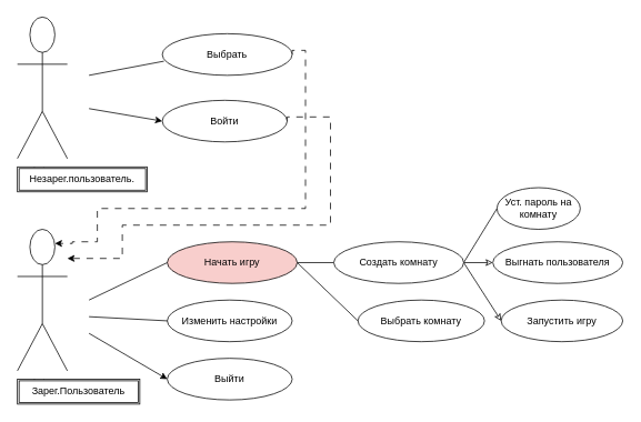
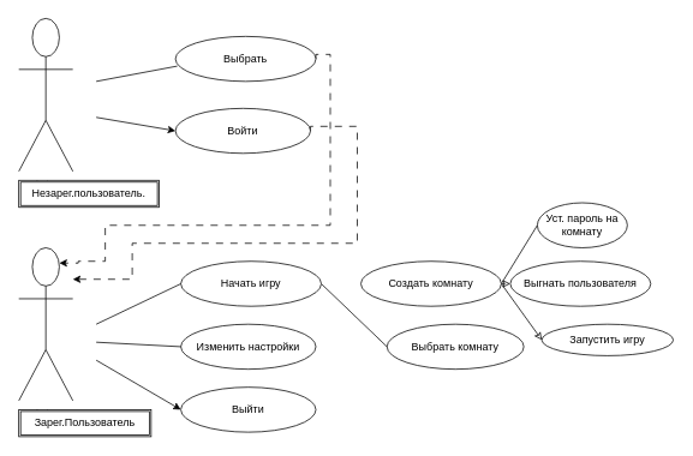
  <mxCell id="0" />
  <mxCell id="1" parent="0" />
  <mxCell id="2" value="Actor" style="shape=umlActor;verticalLabelPosition=bottom;verticalAlign=top;html=1;outlineConnect=0;" parent="1" vertex="1"><mxGeometry x="20" y="20" width="60" height="170" as="geometry" /></mxCell>
  <mxCell id="3" style="rounded=0;orthogonalLoop=1;jettySize=auto;html=1;exitX=1;exitY=0.5;exitDx=0;exitDy=0;edgeStyle=orthogonalEdgeStyle;dashed=1;dashPattern=8 8;entryX=0.75;entryY=0.1;entryDx=0;entryDy=0;entryPerimeter=0;" edge="1" parent="1" source="4" target="14"><mxGeometry relative="1" as="geometry"><mxPoint x="86" y="330" as="targetPoint" /><Array as="points"><mxPoint x="350" y="60" /><mxPoint x="366" y="60" /><mxPoint x="366" y="250" /><mxPoint x="116" y="250" /><mxPoint x="116" y="290" /><mxPoint x="86" y="290" /><mxPoint x="86" y="292" /></Array></mxGeometry></mxCell>
  <mxCell id="4" value="Выбрать" style="ellipse;whiteSpace=wrap;html=1;" parent="1" vertex="1"><mxGeometry x="194" y="40" width="156" height="50" as="geometry" /></mxCell>
  <mxCell id="5" style="edgeStyle=orthogonalEdgeStyle;rounded=0;orthogonalLoop=1;jettySize=auto;html=1;exitX=1;exitY=0.5;exitDx=0;exitDy=0;dashed=1;dashPattern=8 8;" edge="1" parent="1" source="6" target="14"><mxGeometry relative="1" as="geometry"><mxPoint x="86" y="360" as="targetPoint" /><Array as="points"><mxPoint x="344" y="140" /><mxPoint x="396" y="140" /><mxPoint x="396" y="270" /><mxPoint x="146" y="270" /><mxPoint x="146" y="310" /></Array></mxGeometry></mxCell>
  <mxCell id="6" value="Войти" style="ellipse;whiteSpace=wrap;html=1;" parent="1" vertex="1"><mxGeometry x="194" y="120" width="150" height="50" as="geometry" /></mxCell>
  <mxCell id="7" value="" style="endArrow=none;html=1;rounded=0;entryX=0.013;entryY=0.66;entryDx=0;entryDy=0;entryPerimeter=0;" parent="1" target="4" edge="1"><mxGeometry width="50" height="50" relative="1" as="geometry"><mxPoint x="106" y="90" as="sourcePoint" /><mxPoint x="330" y="180" as="targetPoint" /></mxGeometry></mxCell>
  <mxCell id="8" value="Незарег.пользователь." style="shape=ext;double=1;rounded=0;whiteSpace=wrap;html=1;" parent="1" vertex="1"><mxGeometry x="20" y="200" width="156" height="30" as="geometry" /></mxCell>
- <mxCell id="9" style="edgeStyle=orthogonalEdgeStyle;rounded=0;orthogonalLoop=1;jettySize=auto;html=1;entryX=0;entryY=0.5;entryDx=0;entryDy=0;endArrow=none;endFill=0;" edge="1" parent="1" source="11" target="19"><mxGeometry relative="1" as="geometry" /></mxCell>
  <mxCell id="10" style="rounded=0;orthogonalLoop=1;jettySize=auto;html=1;entryX=0;entryY=0.5;entryDx=0;entryDy=0;endArrow=none;endFill=0;exitX=1;exitY=0.5;exitDx=0;exitDy=0;" edge="1" parent="1" source="11" target="20"><mxGeometry relative="1" as="geometry" /></mxCell>
- <mxCell id="11" value="Начать игру" style="ellipse;whiteSpace=wrap;html=1;fillColor=#f8cecc;" parent="1" vertex="1"><mxGeometry x="200" y="290" width="156" height="50" as="geometry" /></mxCell>
+ <mxCell id="11" value="Начать игру" style="ellipse;whiteSpace=wrap;html=1;" parent="1" vertex="1"><mxGeometry x="200" y="290" width="156" height="50" as="geometry" /></mxCell>
  <mxCell id="12" value="Изменить настройки" style="ellipse;whiteSpace=wrap;html=1;" parent="1" vertex="1"><mxGeometry x="200" y="360" width="150" height="50" as="geometry" /></mxCell>
  <mxCell id="13" value="Выйти" style="ellipse;whiteSpace=wrap;html=1;" parent="1" vertex="1"><mxGeometry x="200" y="430" width="150" height="50" as="geometry" /></mxCell>
  <mxCell id="14" value="Actor" style="shape=umlActor;verticalLabelPosition=bottom;verticalAlign=top;html=1;outlineConnect=0;" parent="1" vertex="1"><mxGeometry x="20" y="275" width="60" height="170" as="geometry" /></mxCell>
  <mxCell id="15" value="Зарег.Пользователь" style="shape=ext;double=1;rounded=0;whiteSpace=wrap;html=1;" parent="1" vertex="1"><mxGeometry x="20" y="455" width="147" height="30" as="geometry" /></mxCell>
  <mxCell id="16" style="edgeStyle=orthogonalEdgeStyle;rounded=0;orthogonalLoop=1;jettySize=auto;html=1;exitX=1;exitY=0.5;exitDx=0;exitDy=0;entryX=0;entryY=0.5;entryDx=0;entryDy=0;endArrow=classic;endFill=0;" edge="1" parent="1" source="19" target="21"><mxGeometry relative="1" as="geometry" /></mxCell>
  <mxCell id="17" style="rounded=0;orthogonalLoop=1;jettySize=auto;html=1;exitX=1;exitY=0.5;exitDx=0;exitDy=0;entryX=0;entryY=0.5;entryDx=0;entryDy=0;endArrow=none;endFill=0;" edge="1" parent="1" source="19" target="22"><mxGeometry relative="1" as="geometry" /></mxCell>
  <mxCell id="18" style="rounded=0;orthogonalLoop=1;jettySize=auto;html=1;entryX=0;entryY=0.5;entryDx=0;entryDy=0;endArrow=classic;endFill=0;exitX=1;exitY=0.5;exitDx=0;exitDy=0;" edge="1" parent="1" source="19" target="23"><mxGeometry relative="1" as="geometry" /></mxCell>
  <mxCell id="19" value="Создать комнату" style="ellipse;whiteSpace=wrap;html=1;" parent="1" vertex="1"><mxGeometry x="400" y="290" width="156" height="50" as="geometry" /></mxCell>
  <mxCell id="20" value="Выбрать комнату" style="ellipse;whiteSpace=wrap;html=1;" parent="1" vertex="1"><mxGeometry x="429" y="360" width="152" height="50" as="geometry" /></mxCell>
- <mxCell id="21" value="Выгнать пользователя" style="ellipse;whiteSpace=wrap;html=1;" parent="1" vertex="1"><mxGeometry x="591" y="290" width="156" height="50" as="geometry" /></mxCell>
+ <mxCell id="21" value="Выгнать пользователя" style="ellipse;whiteSpace=wrap;html=1;" parent="1" vertex="1"><mxGeometry x="566" y="290" width="156" height="50" as="geometry" /></mxCell>
  <mxCell id="22" value="Уст. пароль на комнату" style="ellipse;whiteSpace=wrap;html=1;" parent="1" vertex="1"><mxGeometry x="596" y="225" width="100" height="50" as="geometry" /></mxCell>
- <mxCell id="23" value="Запустить игру" style="ellipse;whiteSpace=wrap;html=1;" parent="1" vertex="1"><mxGeometry x="601" y="360" width="146" height="50" as="geometry" /></mxCell>
+ <mxCell id="23" value="Запустить игру" style="ellipse;whiteSpace=wrap;html=1;" parent="1" vertex="1"><mxGeometry x="601" y="360" width="146" height="35" as="geometry" /></mxCell>
  <mxCell id="24" value="" style="endArrow=none;html=1;rounded=0;entryX=0;entryY=0.5;entryDx=0;entryDy=0;" edge="1" parent="1" target="11"><mxGeometry width="50" height="50" relative="1" as="geometry"><mxPoint x="106" y="360" as="sourcePoint" /><mxPoint x="203" y="313" as="targetPoint" /></mxGeometry></mxCell>
  <mxCell id="25" value="" style="endArrow=none;html=1;rounded=0;entryX=0;entryY=0.5;entryDx=0;entryDy=0;" edge="1" parent="1" target="12"><mxGeometry width="50" height="50" relative="1" as="geometry"><mxPoint x="106" y="380" as="sourcePoint" /><mxPoint x="213" y="323" as="targetPoint" /></mxGeometry></mxCell>
  <mxCell id="26" value="" style="endArrow=classic;html=1;rounded=0;entryX=0;entryY=0.5;entryDx=0;entryDy=0;endFill=1;" edge="1" parent="1" target="13"><mxGeometry width="50" height="50" relative="1" as="geometry"><mxPoint x="106" y="400" as="sourcePoint" /><mxPoint x="223" y="333" as="targetPoint" /></mxGeometry></mxCell>
  <mxCell id="27" value="" style="endArrow=classic;html=1;rounded=0;entryX=0;entryY=0.5;entryDx=0;entryDy=0;endFill=1;" edge="1" parent="1" target="6"><mxGeometry width="50" height="50" relative="1" as="geometry"><mxPoint x="106" y="130" as="sourcePoint" /><mxPoint x="206" y="83" as="targetPoint" /><Array as="points" /></mxGeometry></mxCell>
